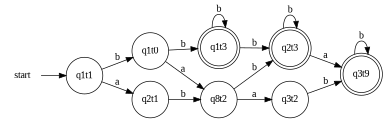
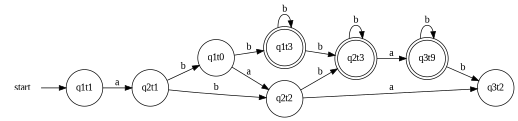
  digraph {
    fontname="Liberation Serif"
    rankdir=LR
    node [fontname="Liberation Serif" shape=circle]
    edge [fontname="Liberation Serif"]
    start [shape=none]
    q1t1
    n3 [label=q1t0]
    q2t1
-   q2t2 [label=q8t2]
+   q2t2
    q1t3 [shape=doublecircle]
    q3t2
    q2t3 [shape=doublecircle]
    n9 [label=q3t9 shape=doublecircle]
    start -> q1t1
-   q1t1 -> n3 [label=b]
+   q2t1 -> n3 [label=b]
    q1t1 -> q2t1 [label=a]
    n3 -> q2t2 [label=a]
    n3 -> q1t3 [label=b]
    q2t1 -> q2t2 [label=b]
    q2t2 -> q3t2 [label=a]
    q2t2 -> q2t3 [label=b]
    q1t3 -> q1t3 [label=b]
    q1t3 -> q2t3 [label=b]
-   q3t2 -> n9 [label=b]
+   n9 -> q3t2 [label=b]
    q2t3 -> q2t3 [label=b]
    q2t3 -> n9 [label=a]
    n9 -> n9 [label=b]
  }
